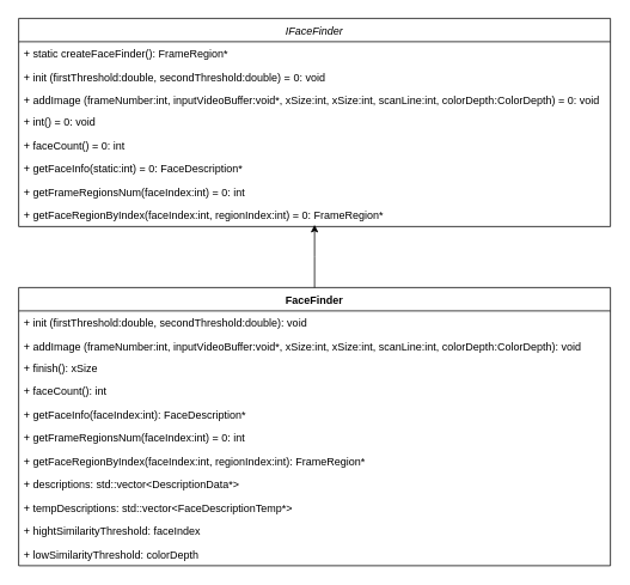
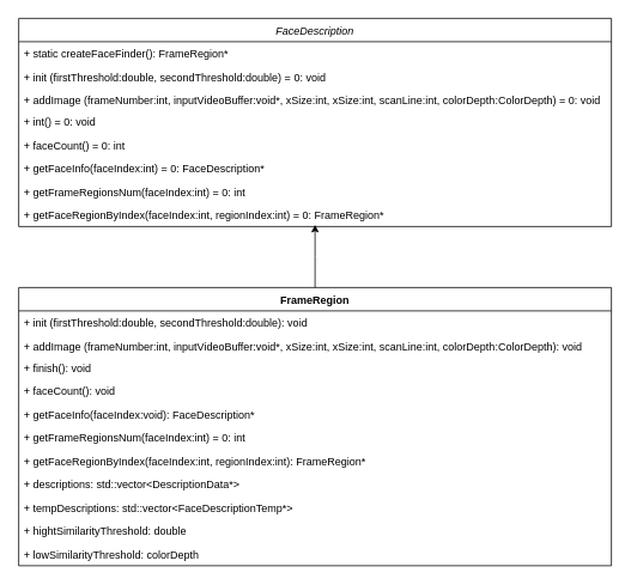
  <mxCell id="0" />
  <mxCell id="1" parent="0" />
  <mxCell id="2" style="edgeStyle=orthogonalEdgeStyle;rounded=0;orthogonalLoop=1;jettySize=auto;html=1;" edge="1" parent="1" source="3"><mxGeometry relative="1" as="geometry"><mxPoint x="350" y="250" as="targetPoint" /></mxGeometry></mxCell>
- <mxCell id="3" value="FaceFinder" style="swimlane;fontStyle=1;childLayout=stackLayout;horizontal=1;startSize=26;fillColor=none;horizontalStack=0;resizeParent=1;resizeParentMax=0;resizeLast=0;collapsible=1;marginBottom=0;" vertex="1" parent="1"><mxGeometry x="20" y="320" width="660" height="310" as="geometry" /></mxCell>
+ <mxCell id="3" value="FrameRegion" style="swimlane;fontStyle=1;childLayout=stackLayout;horizontal=1;startSize=26;fillColor=none;horizontalStack=0;resizeParent=1;resizeParentMax=0;resizeLast=0;collapsible=1;marginBottom=0;" vertex="1" parent="1"><mxGeometry x="20" y="320" width="660" height="310" as="geometry" /></mxCell>
  <mxCell id="4" value="+ init (firstThreshold:double, secondThreshold:double): void" style="text;strokeColor=none;fillColor=none;align=left;verticalAlign=top;spacingLeft=4;spacingRight=4;overflow=hidden;rotatable=0;points=[[0,0.5],[1,0.5]];portConstraint=eastwest;" vertex="1" parent="3"><mxGeometry y="26" width="660" height="26" as="geometry" /></mxCell>
  <mxCell id="5" value="+ addImage (frameNumber:int, inputVideoBuffer:void*, xSize:int, xSize:int, scanLine:int, colorDepth:ColorDepth): void" style="text;strokeColor=none;fillColor=none;align=left;verticalAlign=top;spacingLeft=4;spacingRight=4;overflow=hidden;rotatable=0;points=[[0,0.5],[1,0.5]];portConstraint=eastwest;" vertex="1" parent="3"><mxGeometry y="52" width="660" height="24" as="geometry" /></mxCell>
- <mxCell id="6" value="+ finish(): xSize" style="text;strokeColor=none;fillColor=none;align=left;verticalAlign=top;spacingLeft=4;spacingRight=4;overflow=hidden;rotatable=0;points=[[0,0.5],[1,0.5]];portConstraint=eastwest;" vertex="1" parent="3"><mxGeometry y="76" width="660" height="26" as="geometry" /></mxCell>
- <mxCell id="7" value="+ faceCount(): int" style="text;strokeColor=none;fillColor=none;align=left;verticalAlign=top;spacingLeft=4;spacingRight=4;overflow=hidden;rotatable=0;points=[[0,0.5],[1,0.5]];portConstraint=eastwest;" vertex="1" parent="3"><mxGeometry y="102" width="660" height="26" as="geometry" /></mxCell>
- <mxCell id="8" value="+ getFaceInfo(faceIndex:int): FaceDescription*" style="text;strokeColor=none;fillColor=none;align=left;verticalAlign=top;spacingLeft=4;spacingRight=4;overflow=hidden;rotatable=0;points=[[0,0.5],[1,0.5]];portConstraint=eastwest;" vertex="1" parent="3"><mxGeometry y="128" width="660" height="26" as="geometry" /></mxCell>
+ <mxCell id="6" value="+ finish(): void" style="text;strokeColor=none;fillColor=none;align=left;verticalAlign=top;spacingLeft=4;spacingRight=4;overflow=hidden;rotatable=0;points=[[0,0.5],[1,0.5]];portConstraint=eastwest;" vertex="1" parent="3"><mxGeometry y="76" width="660" height="26" as="geometry" /></mxCell>
+ <mxCell id="7" value="+ faceCount(): void" style="text;strokeColor=none;fillColor=none;align=left;verticalAlign=top;spacingLeft=4;spacingRight=4;overflow=hidden;rotatable=0;points=[[0,0.5],[1,0.5]];portConstraint=eastwest;" vertex="1" parent="3"><mxGeometry y="102" width="660" height="26" as="geometry" /></mxCell>
+ <mxCell id="8" value="+ getFaceInfo(faceIndex:void): FaceDescription*" style="text;strokeColor=none;fillColor=none;align=left;verticalAlign=top;spacingLeft=4;spacingRight=4;overflow=hidden;rotatable=0;points=[[0,0.5],[1,0.5]];portConstraint=eastwest;" vertex="1" parent="3"><mxGeometry y="128" width="660" height="26" as="geometry" /></mxCell>
  <mxCell id="9" value="+ getFrameRegionsNum(faceIndex:int) = 0: int" style="text;strokeColor=none;fillColor=none;align=left;verticalAlign=top;spacingLeft=4;spacingRight=4;overflow=hidden;rotatable=0;points=[[0,0.5],[1,0.5]];portConstraint=eastwest;" vertex="1" parent="3"><mxGeometry y="154" width="660" height="26" as="geometry" /></mxCell>
  <mxCell id="10" value="+ getFaceRegionByIndex(faceIndex:int, regionIndex:int): FrameRegion*" style="text;strokeColor=none;fillColor=none;align=left;verticalAlign=top;spacingLeft=4;spacingRight=4;overflow=hidden;rotatable=0;points=[[0,0.5],[1,0.5]];portConstraint=eastwest;" vertex="1" parent="3"><mxGeometry y="180" width="660" height="26" as="geometry" /></mxCell>
  <mxCell id="11" value="+ descriptions: std::vector&lt;DescriptionData*&gt;" style="text;strokeColor=none;fillColor=none;align=left;verticalAlign=top;spacingLeft=4;spacingRight=4;overflow=hidden;rotatable=0;points=[[0,0.5],[1,0.5]];portConstraint=eastwest;" vertex="1" parent="3"><mxGeometry y="206" width="660" height="26" as="geometry" /></mxCell>
  <mxCell id="12" value="+ tempDescriptions: std::vector&lt;FaceDescriptionTemp*&gt;" style="text;strokeColor=none;fillColor=none;align=left;verticalAlign=top;spacingLeft=4;spacingRight=4;overflow=hidden;rotatable=0;points=[[0,0.5],[1,0.5]];portConstraint=eastwest;" vertex="1" parent="3"><mxGeometry y="232" width="660" height="26" as="geometry" /></mxCell>
- <mxCell id="13" value="+ hightSimilarityThreshold: faceIndex" style="text;strokeColor=none;fillColor=none;align=left;verticalAlign=top;spacingLeft=4;spacingRight=4;overflow=hidden;rotatable=0;points=[[0,0.5],[1,0.5]];portConstraint=eastwest;" vertex="1" parent="3"><mxGeometry y="258" width="660" height="26" as="geometry" /></mxCell>
+ <mxCell id="13" value="+ hightSimilarityThreshold: double" style="text;strokeColor=none;fillColor=none;align=left;verticalAlign=top;spacingLeft=4;spacingRight=4;overflow=hidden;rotatable=0;points=[[0,0.5],[1,0.5]];portConstraint=eastwest;" vertex="1" parent="3"><mxGeometry y="258" width="660" height="26" as="geometry" /></mxCell>
  <mxCell id="14" value="+ lowSimilarityThreshold: colorDepth" style="text;strokeColor=none;fillColor=none;align=left;verticalAlign=top;spacingLeft=4;spacingRight=4;overflow=hidden;rotatable=0;points=[[0,0.5],[1,0.5]];portConstraint=eastwest;" vertex="1" parent="3"><mxGeometry y="284" width="660" height="26" as="geometry" /></mxCell>
- <mxCell id="15" value="IFaceFinder" style="swimlane;fontStyle=2;childLayout=stackLayout;horizontal=1;startSize=26;fillColor=none;horizontalStack=0;resizeParent=1;resizeParentMax=0;resizeLast=0;collapsible=1;marginBottom=0;" vertex="1" parent="1"><mxGeometry x="20" y="20" width="660" height="232" as="geometry" /></mxCell>
+ <mxCell id="15" value="FaceDescription" style="swimlane;fontStyle=2;childLayout=stackLayout;horizontal=1;startSize=26;fillColor=none;horizontalStack=0;resizeParent=1;resizeParentMax=0;resizeLast=0;collapsible=1;marginBottom=0;" vertex="1" parent="1"><mxGeometry x="20" y="20" width="660" height="232" as="geometry" /></mxCell>
  <mxCell id="16" value="+ static createFaceFinder(): FrameRegion*" style="text;strokeColor=none;fillColor=none;align=left;verticalAlign=top;spacingLeft=4;spacingRight=4;overflow=hidden;rotatable=0;points=[[0,0.5],[1,0.5]];portConstraint=eastwest;" vertex="1" parent="15"><mxGeometry y="26" width="660" height="26" as="geometry" /></mxCell>
  <mxCell id="17" value="+ init (firstThreshold:double, secondThreshold:double) = 0: void" style="text;strokeColor=none;fillColor=none;align=left;verticalAlign=top;spacingLeft=4;spacingRight=4;overflow=hidden;rotatable=0;points=[[0,0.5],[1,0.5]];portConstraint=eastwest;" vertex="1" parent="15"><mxGeometry y="52" width="660" height="26" as="geometry" /></mxCell>
  <mxCell id="18" value="+ addImage (frameNumber:int, inputVideoBuffer:void*, xSize:int, xSize:int, scanLine:int, colorDepth:ColorDepth) = 0: void" style="text;strokeColor=none;fillColor=none;align=left;verticalAlign=top;spacingLeft=4;spacingRight=4;overflow=hidden;rotatable=0;points=[[0,0.5],[1,0.5]];portConstraint=eastwest;" vertex="1" parent="15"><mxGeometry y="78" width="660" height="24" as="geometry" /></mxCell>
  <mxCell id="19" value="+ int() = 0: void" style="text;strokeColor=none;fillColor=none;align=left;verticalAlign=top;spacingLeft=4;spacingRight=4;overflow=hidden;rotatable=0;points=[[0,0.5],[1,0.5]];portConstraint=eastwest;" vertex="1" parent="15"><mxGeometry y="102" width="660" height="26" as="geometry" /></mxCell>
  <mxCell id="20" value="+ faceCount() = 0: int" style="text;strokeColor=none;fillColor=none;align=left;verticalAlign=top;spacingLeft=4;spacingRight=4;overflow=hidden;rotatable=0;points=[[0,0.5],[1,0.5]];portConstraint=eastwest;" vertex="1" parent="15"><mxGeometry y="128" width="660" height="26" as="geometry" /></mxCell>
- <mxCell id="21" value="+ getFaceInfo(static:int) = 0: FaceDescription*" style="text;strokeColor=none;fillColor=none;align=left;verticalAlign=top;spacingLeft=4;spacingRight=4;overflow=hidden;rotatable=0;points=[[0,0.5],[1,0.5]];portConstraint=eastwest;" vertex="1" parent="15"><mxGeometry y="154" width="660" height="26" as="geometry" /></mxCell>
+ <mxCell id="21" value="+ getFaceInfo(faceIndex:int) = 0: FaceDescription*" style="text;strokeColor=none;fillColor=none;align=left;verticalAlign=top;spacingLeft=4;spacingRight=4;overflow=hidden;rotatable=0;points=[[0,0.5],[1,0.5]];portConstraint=eastwest;" vertex="1" parent="15"><mxGeometry y="154" width="660" height="26" as="geometry" /></mxCell>
  <mxCell id="22" value="+ getFrameRegionsNum(faceIndex:int) = 0: int" style="text;strokeColor=none;fillColor=none;align=left;verticalAlign=top;spacingLeft=4;spacingRight=4;overflow=hidden;rotatable=0;points=[[0,0.5],[1,0.5]];portConstraint=eastwest;" vertex="1" parent="15"><mxGeometry y="180" width="660" height="26" as="geometry" /></mxCell>
  <mxCell id="23" value="+ getFaceRegionByIndex(faceIndex:int, regionIndex:int) = 0: FrameRegion*" style="text;strokeColor=none;fillColor=none;align=left;verticalAlign=top;spacingLeft=4;spacingRight=4;overflow=hidden;rotatable=0;points=[[0,0.5],[1,0.5]];portConstraint=eastwest;" vertex="1" parent="15"><mxGeometry y="206" width="660" height="26" as="geometry" /></mxCell>
